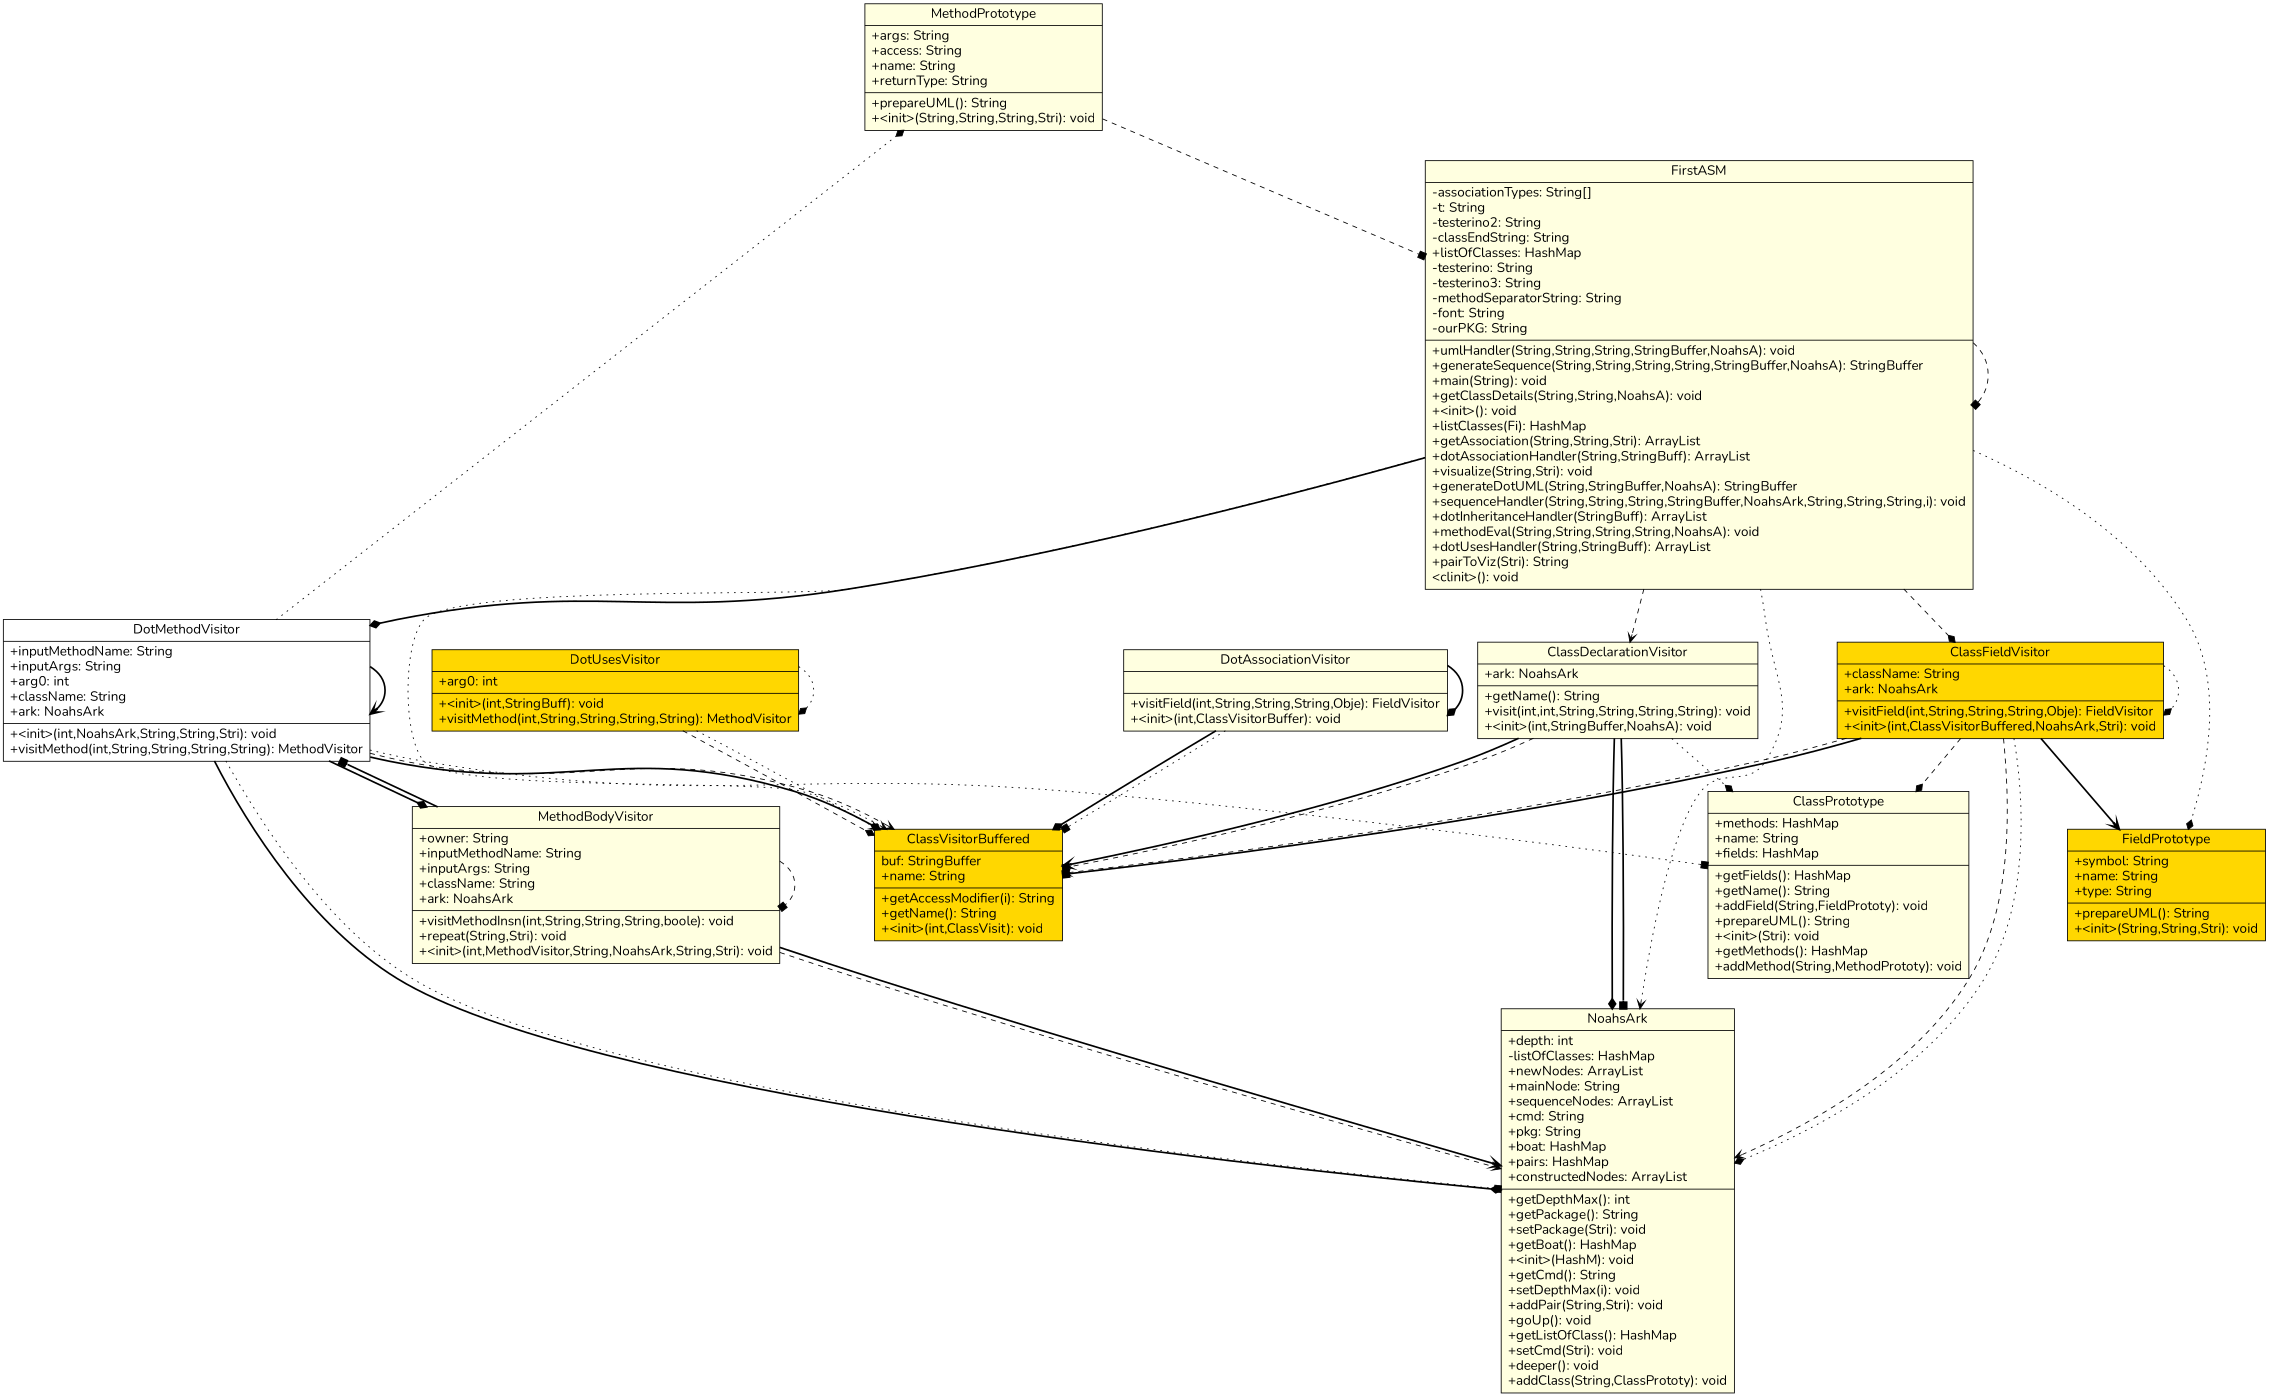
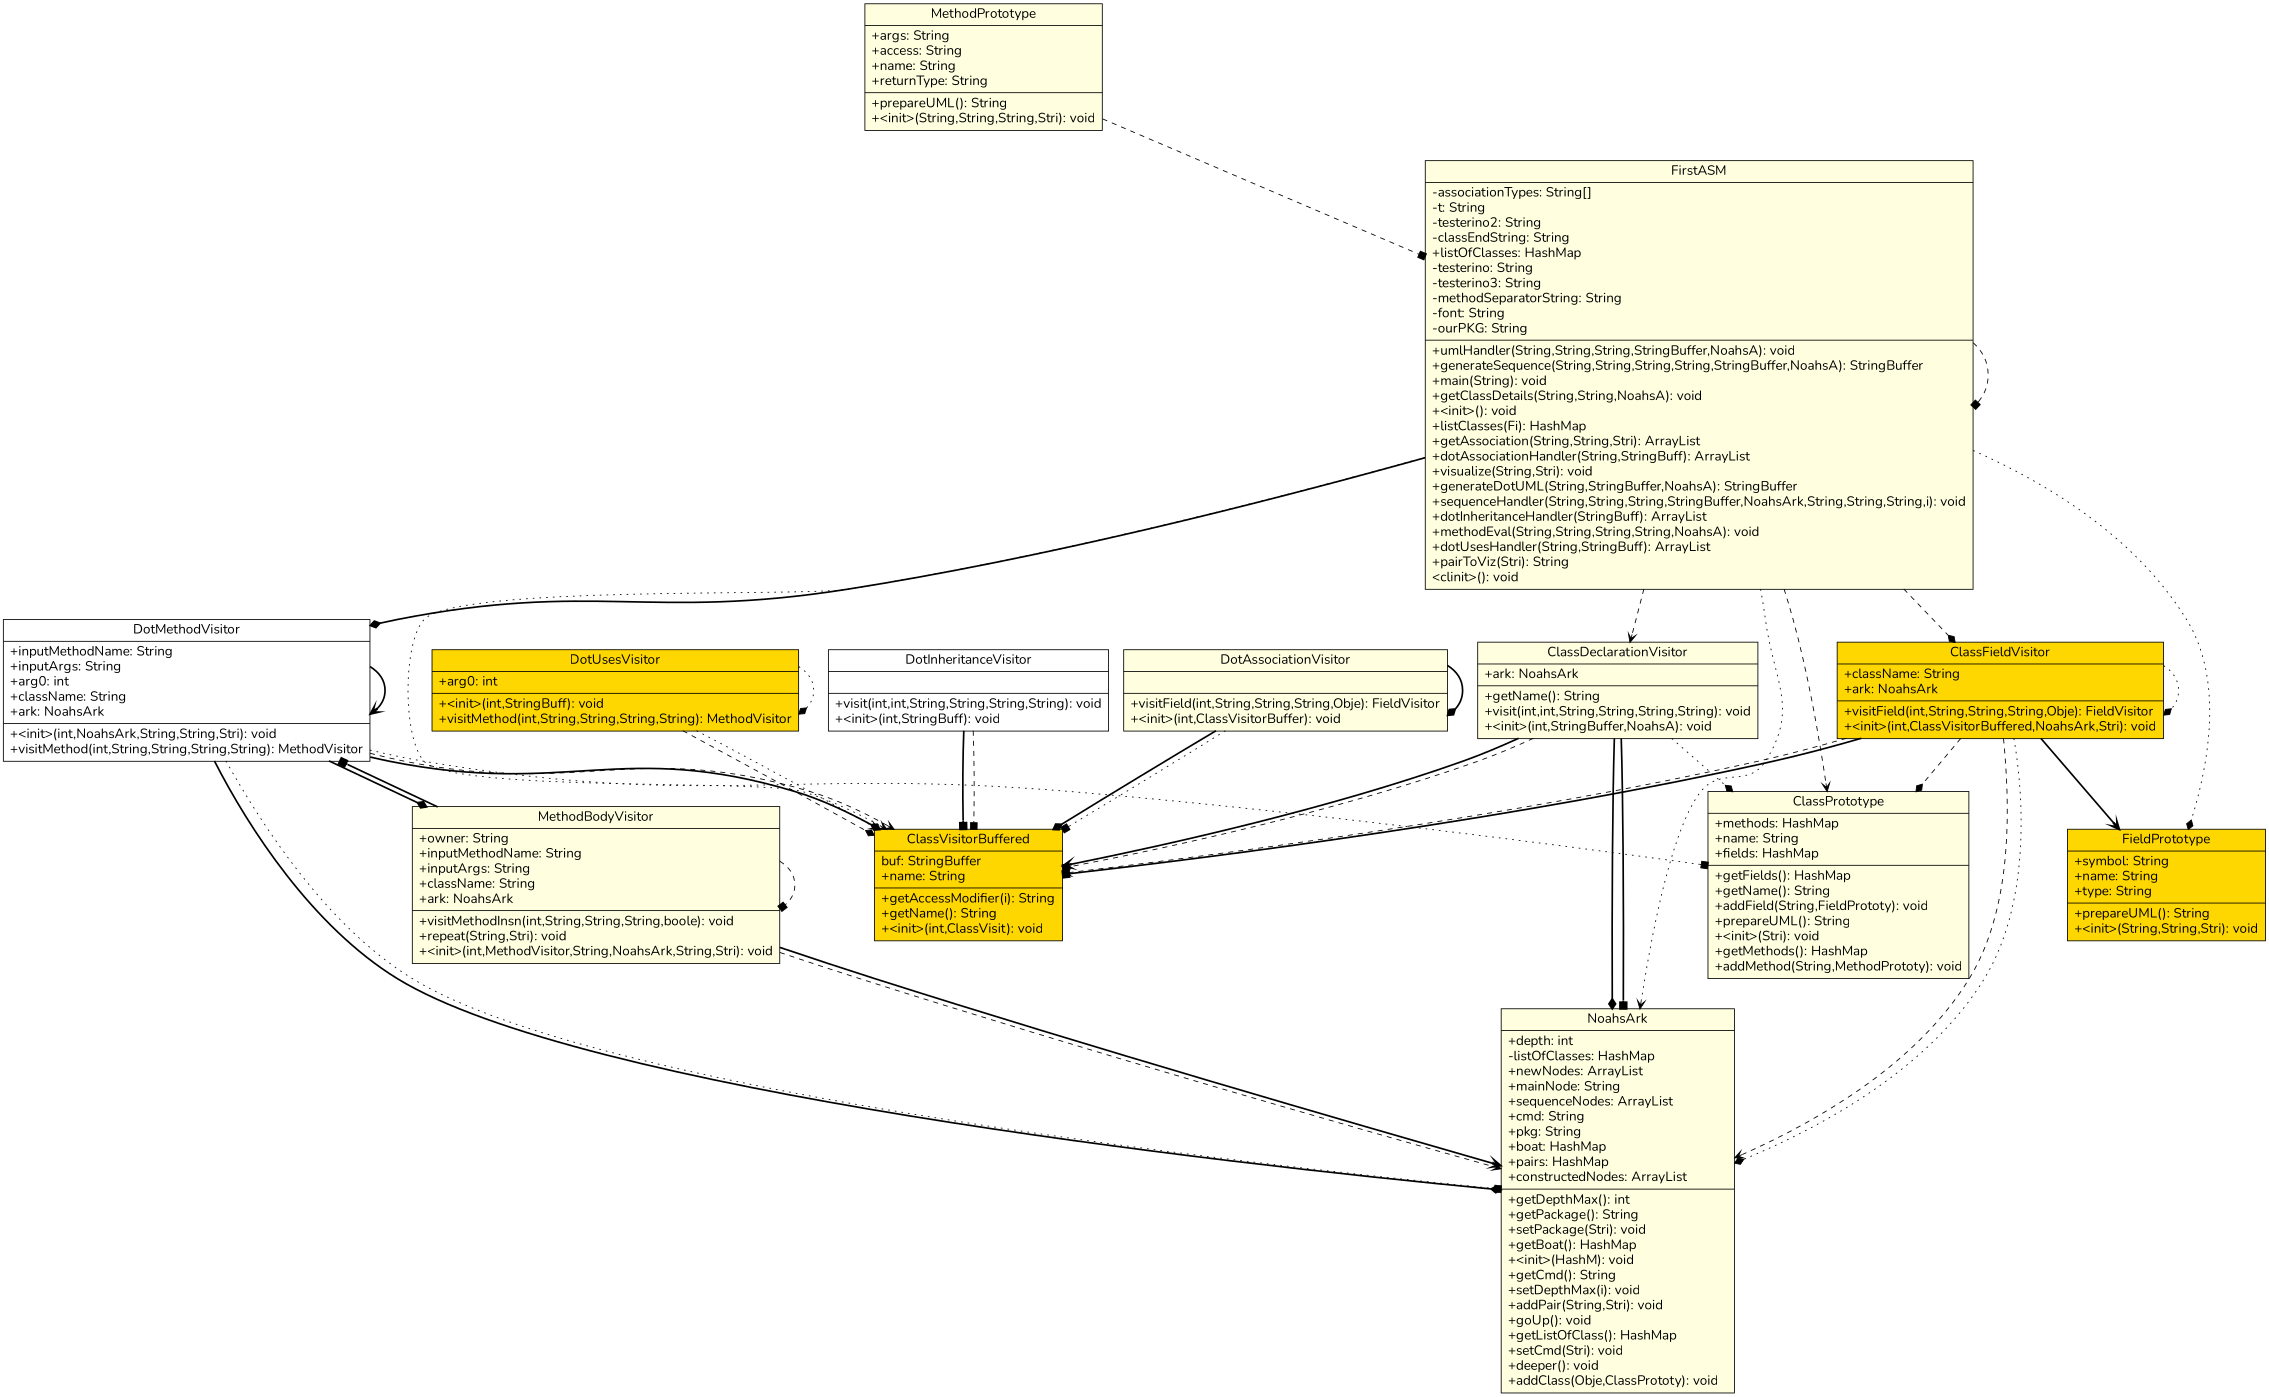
  digraph {
    fontname=Nunito
    fontsize=16
    node [fillcolor=lightyellow fontname=Nunito fontsize=16 shape=record style=filled]
    edge [arrowhead=diamond fontname=Nunito fontsize=16 style=bold]
    n1 [label="{MethodPrototype|+args: String \l+access: String \l+name: String \l+returnType: String \l | +prepareUML(): String\l+\<init\>(String,String,String,Stri): void\l}"]
    n2 [label="{FirstASM|-associationTypes: String[] \l-t: String \l-testerino2: String \l-classEndString: String \l+listOfClasses: HashMap \l-testerino: String \l-testerino3: String \l-methodSeparatorString: String \l-font: String \l-ourPKG: String \l | +umlHandler(String,String,String,StringBuffer,NoahsA): void\l+generateSequence(String,String,String,String,StringBuffer,NoahsA): StringBuffer\l+main(String): void\l+getClassDetails(String,String,NoahsA): void\l+\<init\>(): void\l+listClasses(Fi): HashMap\l+getAssociation(String,String,Stri): ArrayList\l+dotAssociationHandler(String,StringBuff): ArrayList\l+visualize(String,Stri): void\l+generateDotUML(String,StringBuffer,NoahsA): StringBuffer\l+sequenceHandler(String,String,String,StringBuffer,NoahsArk,String,String,String,i): void\l+dotInheritanceHandler(StringBuff): ArrayList\l+methodEval(String,String,String,String,NoahsA): void\l+dotUsesHandler(String,StringBuff): ArrayList\l+pairToViz(Stri): String\l\<clinit\>(): void\l}"]
    n3 [fillcolor=gold label="{ClassVisitorBuffered|buf: StringBuffer \l+name: String \l | +getAccessModifier(i): String\l+getName(): String\l+\<init\>(int,ClassVisit): void\l}"]
    n4 [fillcolor=white label="{DotMethodVisitor|+inputMethodName: String \l+inputArgs: String \l+arg0: int \l+className: String \l+ark: NoahsArk \l | +\<init\>(int,NoahsArk,String,String,Stri): void\l+visitMethod(int,String,String,String,String): MethodVisitor\l}"]
    n5 [label="{MethodBodyVisitor|+owner: String \l+inputMethodName: String \l+inputArgs: String \l+className: String \l+ark: NoahsArk \l | +visitMethodInsn(int,String,String,String,boole): void\l+repeat(String,Stri): void\l+\<init\>(int,MethodVisitor,String,NoahsArk,String,Stri): void\l}"]
-   n6 [label="{NoahsArk|+depth: int \l-listOfClasses: HashMap \l+newNodes: ArrayList \l+mainNode: String \l+sequenceNodes: ArrayList \l+cmd: String \l+pkg: String \l+boat: HashMap \l+pairs: HashMap \l+constructedNodes: ArrayList \l | +getDepthMax(): int\l+getPackage(): String\l+setPackage(Stri): void\l+getBoat(): HashMap\l+\<init\>(HashM): void\l+getCmd(): String\l+setDepthMax(i): void\l+addPair(String,Stri): void\l+goUp(): void\l+getListOfClass(): HashMap\l+setCmd(Stri): void\l+deeper(): void\l+addClass(String,ClassPrototy): void\l}"]
+   n6 [label="{NoahsArk|+depth: int \l-listOfClasses: HashMap \l+newNodes: ArrayList \l+mainNode: String \l+sequenceNodes: ArrayList \l+cmd: String \l+pkg: String \l+boat: HashMap \l+pairs: HashMap \l+constructedNodes: ArrayList \l | +getDepthMax(): int\l+getPackage(): String\l+setPackage(Stri): void\l+getBoat(): HashMap\l+\<init\>(HashM): void\l+getCmd(): String\l+setDepthMax(i): void\l+addPair(String,Stri): void\l+goUp(): void\l+getListOfClass(): HashMap\l+setCmd(Stri): void\l+deeper(): void\l+addClass(Obje,ClassPrototy): void\l}"]
    n7 [label="{ClassPrototype|+methods: HashMap \l+name: String \l+fields: HashMap \l | +getFields(): HashMap\l+getName(): String\l+addField(String,FieldPrototy): void\l+prepareUML(): String\l+\<init\>(Stri): void\l+getMethods(): HashMap\l+addMethod(String,MethodPrototy): void\l}"]
    n8 [label="{ClassDeclarationVisitor|+ark: NoahsArk \l | +getName(): String\l+visit(int,int,String,String,String,String): void\l+\<init\>(int,StringBuffer,NoahsA): void\l}"]
    n9 [fillcolor=gold label="{FieldPrototype|+symbol: String \l+name: String \l+type: String \l | +prepareUML(): String\l+\<init\>(String,String,Stri): void\l}"]
    n10 [fillcolor=gold label="{DotUsesVisitor|+arg0: int \l | +\<init\>(int,StringBuff): void\l+visitMethod(int,String,String,String,String): MethodVisitor\l}"]
    n11 [fillcolor=gold label="{ClassFieldVisitor|+className: String \l+ark: NoahsArk \l | +visitField(int,String,String,String,Obje): FieldVisitor\l+\<init\>(int,ClassVisitorBuffered,NoahsArk,Stri): void\l}"]
+   n12 [fillcolor=white label="{DotInheritanceVisitor| | +visit(int,int,String,String,String,String): void\l+\<init\>(int,StringBuff): void\l}"]
    n13 [label="{DotAssociationVisitor| | +visitField(int,String,String,String,Obje): FieldVisitor\l+\<init\>(int,ClassVisitorBuffer): void\l}"]
    n1 -> n2 [arrowhead=box style=dashed]
    n2 -> n2 [arrowhead=box style=dashed]
    n2 -> n3 [arrowhead=vee style=dotted]
    n2 -> n4
    n2 -> n6 [arrowhead=vee style=dotted]
+   n2 -> n7 [arrowhead=vee style=dashed]
    n2 -> n8 [arrowhead=vee style=dashed]
    n2 -> n9 [style=dotted]
    n2 -> n11 [style=dashed]
-   n4 -> n1 [style=dotted]
    n4 -> n3
    n4 -> n3 [arrowhead=vee style=dashed]
    n4 -> n4 [arrowhead=vee]
    n4 -> n5
    n4 -> n6
    n4 -> n6 [arrowhead=box style=dotted]
    n4 -> n7 [arrowhead=box style=dotted]
    n5 -> n4 [arrowhead=box]
    n5 -> n5 [arrowhead=box style=dashed]
    n5 -> n6 [arrowhead=vee style=dashed]
    n5 -> n6 [arrowhead=vee]
    n8 -> n3 [arrowhead=vee]
    n8 -> n3 [arrowhead=box style=dashed]
    n8 -> n6
    n8 -> n6 [arrowhead=box]
    n8 -> n7 [style=dotted]
    n10 -> n3 [style=dashed]
    n10 -> n3 [arrowhead=vee style=dotted]
    n10 -> n10 [style=dotted]
    n11 -> n3 [arrowhead=vee style=dashed]
    n11 -> n3 [arrowhead=box]
    n11 -> n6 [arrowhead=vee style=dashed]
    n11 -> n6 [style=dotted]
    n11 -> n7 [style=dashed]
    n11 -> n9 [arrowhead=vee]
    n11 -> n11 [style=dotted]
+   n12 -> n3 [arrowhead=box]
+   n12 -> n3 [arrowhead=box style=dashed]
    n13 -> n3
    n13 -> n3 [arrowhead=box style=dotted]
    n13 -> n13
  }
